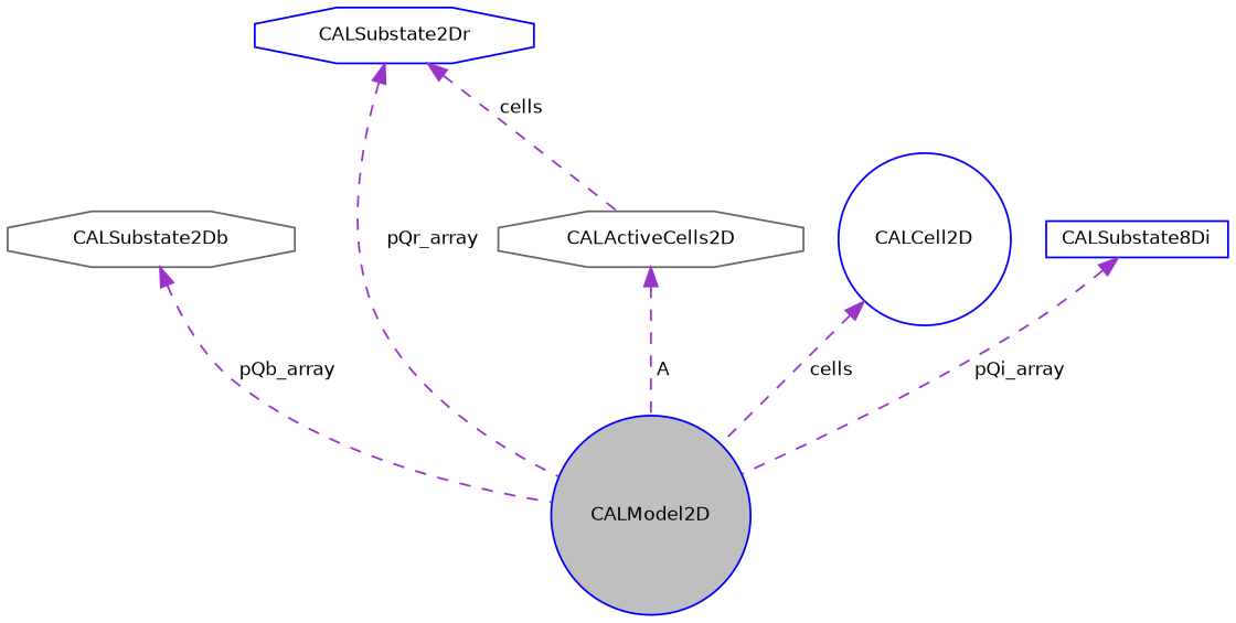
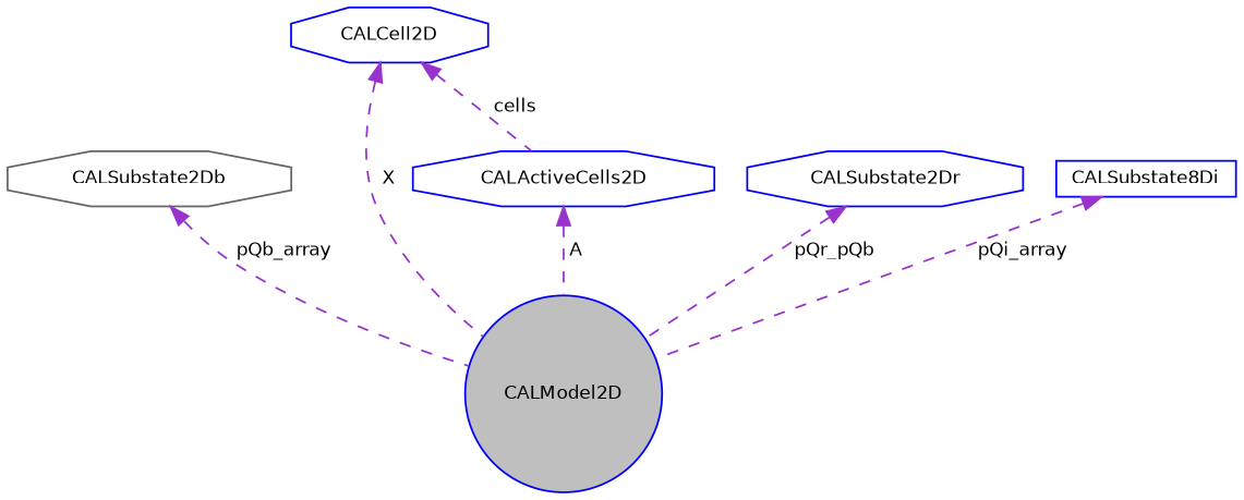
  digraph {
    node [color=blue fillcolor=white fontname=Helvetica fontsize=10 shape=octagon style=filled]
    edge [color=darkorchid3 dir=back fontname=Helvetica fontsize=10 labelfontname=Helvetica labelfontsize=10 style=dashed]
    n1 [fillcolor=grey75 fontcolor=black height=0.2 label=CALModel2D shape=circle width=0.4]
    n2 [color=gray40 height=0.2 label=CALSubstate2Db width=0.4]
-   n3 [color=gray40 height=0.2 label=CALActiveCells2D width=0.4]
-   n4 [height=0.2 label=CALCell2D shape=circle width=0.4]
+   n3 [height=0.2 label=CALActiveCells2D width=0.4]
+   n4 [height=0.2 label=CALCell2D width=0.4]
    n5 [height=0.2 label=CALSubstate2Dr width=0.4]
    n6 [height=0.2 label=CALSubstate8Di shape=box width=0.4]
    n2 -> n1 [label=" pQb_array"]
    n3 -> n1 [label=" A"]
-   n4 -> n1 [label=" cells"]
-   n5 -> n3 [label=" cells"]
-   n5 -> n1 [label=" pQr_array"]
+   n4 -> n1 [label=" X"]
+   n4 -> n3 [label=" cells"]
+   n5 -> n1 [label=" pQr_pQb"]
    n6 -> n1 [label=" pQi_array"]
  }
